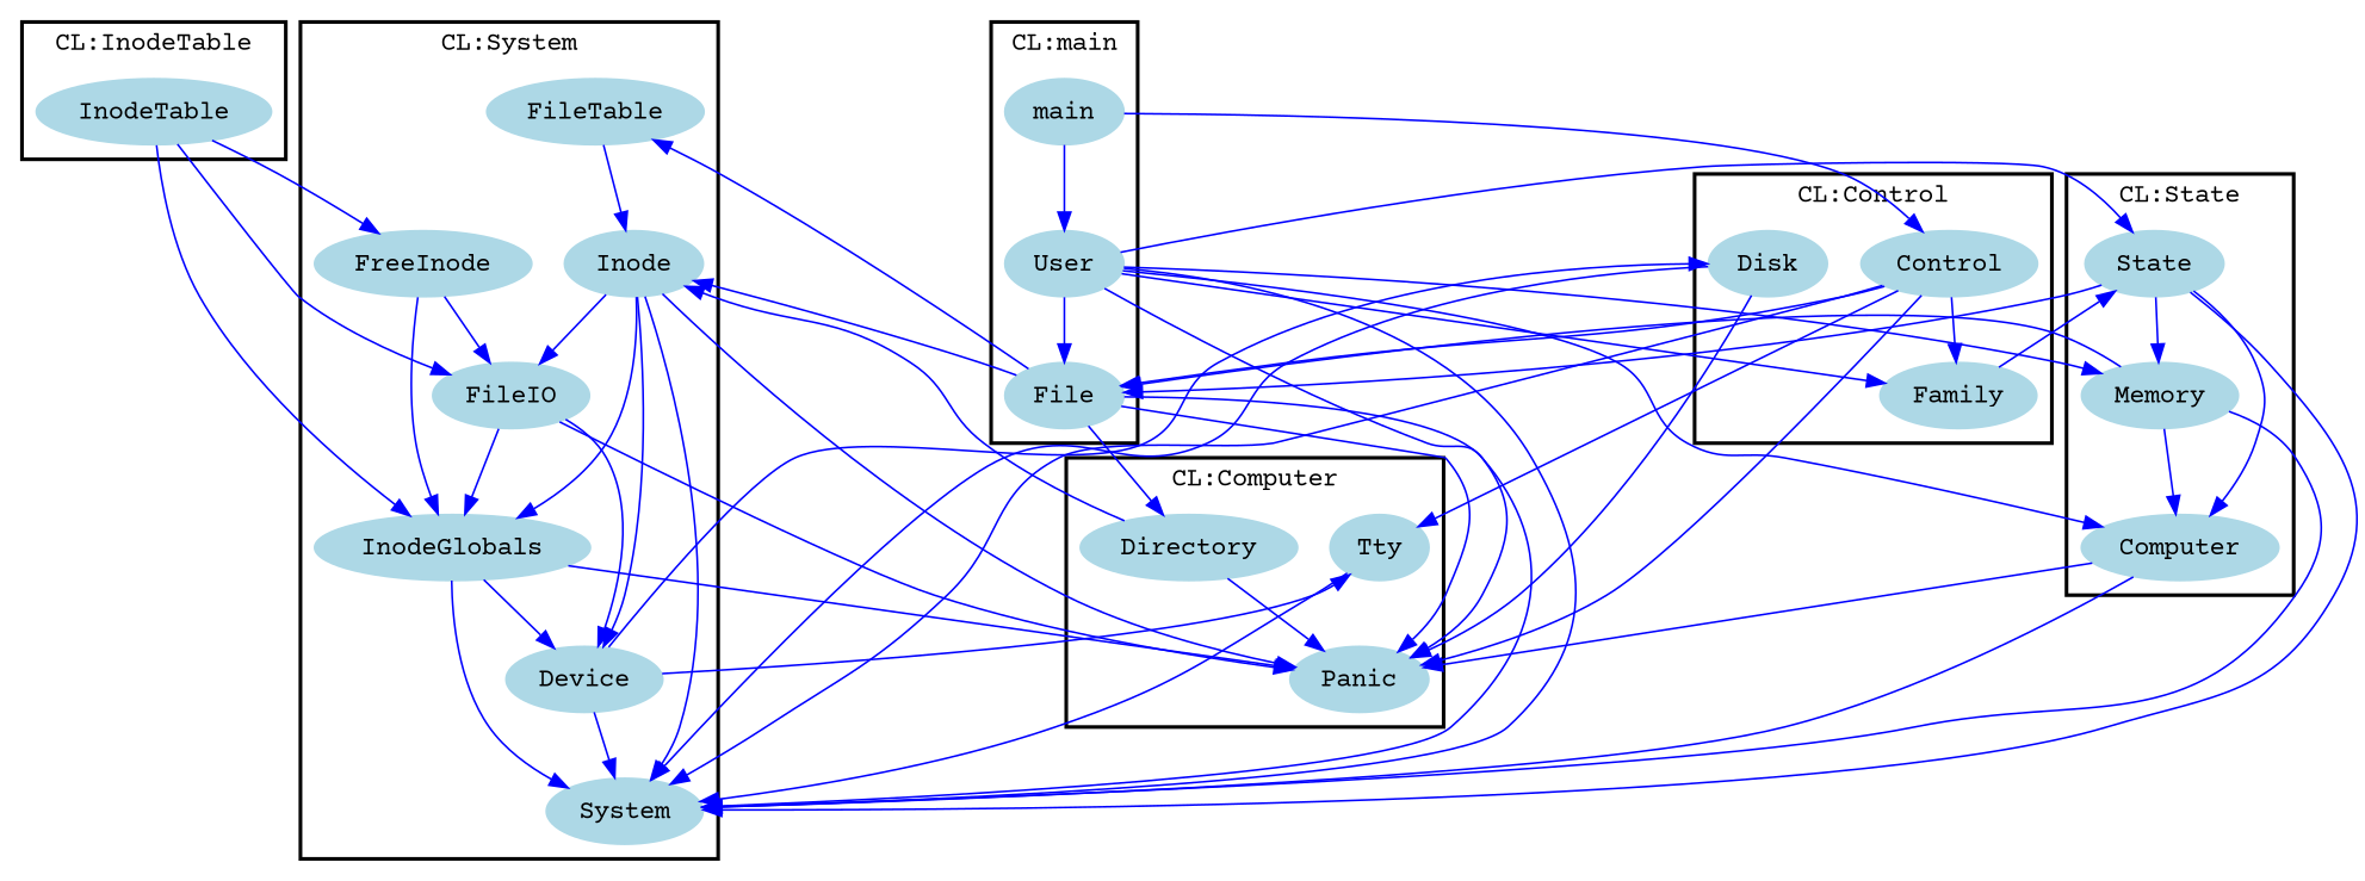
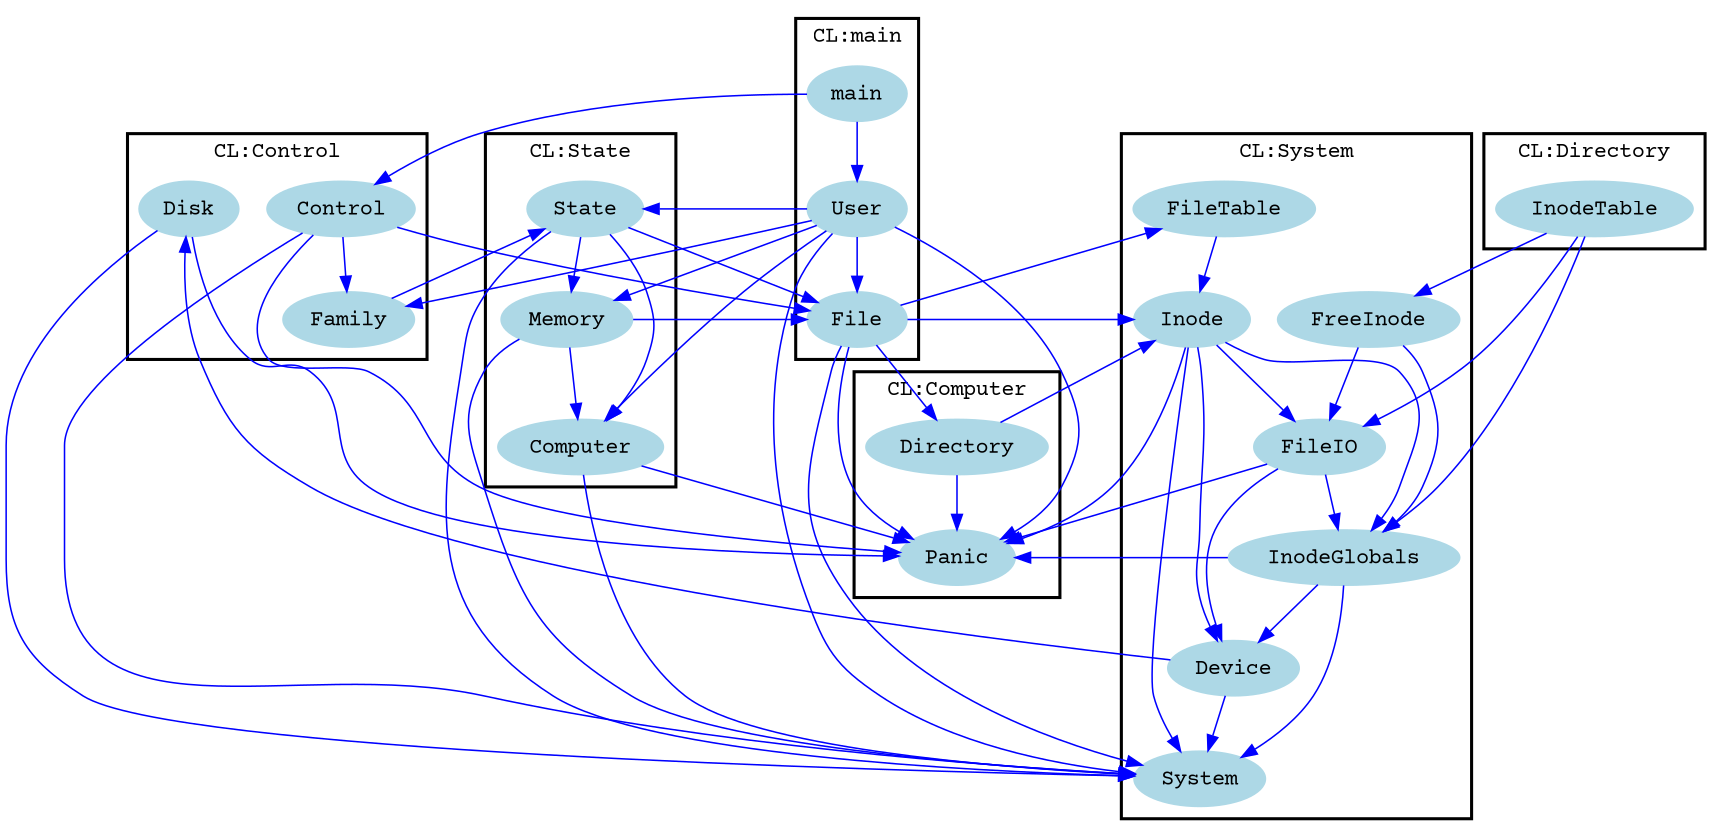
  digraph {
    fontname="Courier Prime"
    node [color=lightblue fontcolor=black fontname="Courier Prime" shape=ellipse style=filled]
    edge [color=blue font=6 fontname="Courier Prime"]
    n1 [label=main]
    n2 [label=User]
    n3 [label=File]
    n4 [label=State]
    n5 [label=Computer]
    n6 [label=Memory]
    n7 [label=Control]
    n8 [label=Family]
    n9 [label=Disk]
    n10 [label=Panic]
    n11 [label=Directory]
-   n12 [label=Tty]
    n13 [label=System]
    n14 [label=Device]
    n15 [label=Inode]
    n16 [label=InodeGlobals]
    n17 [label=FreeInode]
    n18 [label=FileIO]
    n19 [label=FileTable]
    n20 [label=InodeTable]
    subgraph cluster_1 {
      color=black
      label="CL:main"
      style=bold
      n1
      n2
      n3
    }
    subgraph cluster_2 {
      color=black
      label="CL:State"
      style=bold
      n4
      n5
      n6
    }
    subgraph cluster_3 {
      color=black
      label="CL:Control"
      style=bold
      n7
      n8
      n9
    }
    subgraph cluster_4 {
      color=black
      label="CL:Computer"
      style=bold
      n10
      n11
-     n12
    }
    subgraph cluster_5 {
      color=black
      label="CL:System"
      style=bold
      n13
      n14
      n15
      n16
      n17
      n18
      n19
    }
    subgraph cluster_6 {
      color=black
-     label="CL:InodeTable"
+     label="CL:Directory"
      style=bold
      n20
    }
    n1 -> n2
    n1 -> n7
    n2 -> n3
    n2 -> n4
    n2 -> n5
    n2 -> n6
    n2 -> n8
    n2 -> n10
    n2 -> n13
    n3 -> n10
    n3 -> n11
    n3 -> n13
    n3 -> n15
    n3 -> n19
    n4 -> n3
    n4 -> n5
    n4 -> n6
    n4 -> n13
    n5 -> n10
    n5 -> n13
    n6 -> n3
    n6 -> n5
    n6 -> n13
    n7 -> n3
    n7 -> n8
    n7 -> n10
-   n7 -> n12
    n7 -> n13
    n8 -> n4
    n9 -> n10
    n9 -> n13
    n11 -> n10
    n11 -> n15
-   n12 -> n13
    n14 -> n9
-   n14 -> n12
    n14 -> n13
    n15 -> n10
    n15 -> n13
    n15 -> n14
    n15 -> n16
    n15 -> n18
    n16 -> n10
    n16 -> n13
    n16 -> n14
    n17 -> n16
    n17 -> n18
    n18 -> n10
    n18 -> n14
    n18 -> n16
    n19 -> n15
    n20 -> n16
    n20 -> n17
    n20 -> n18
  }
